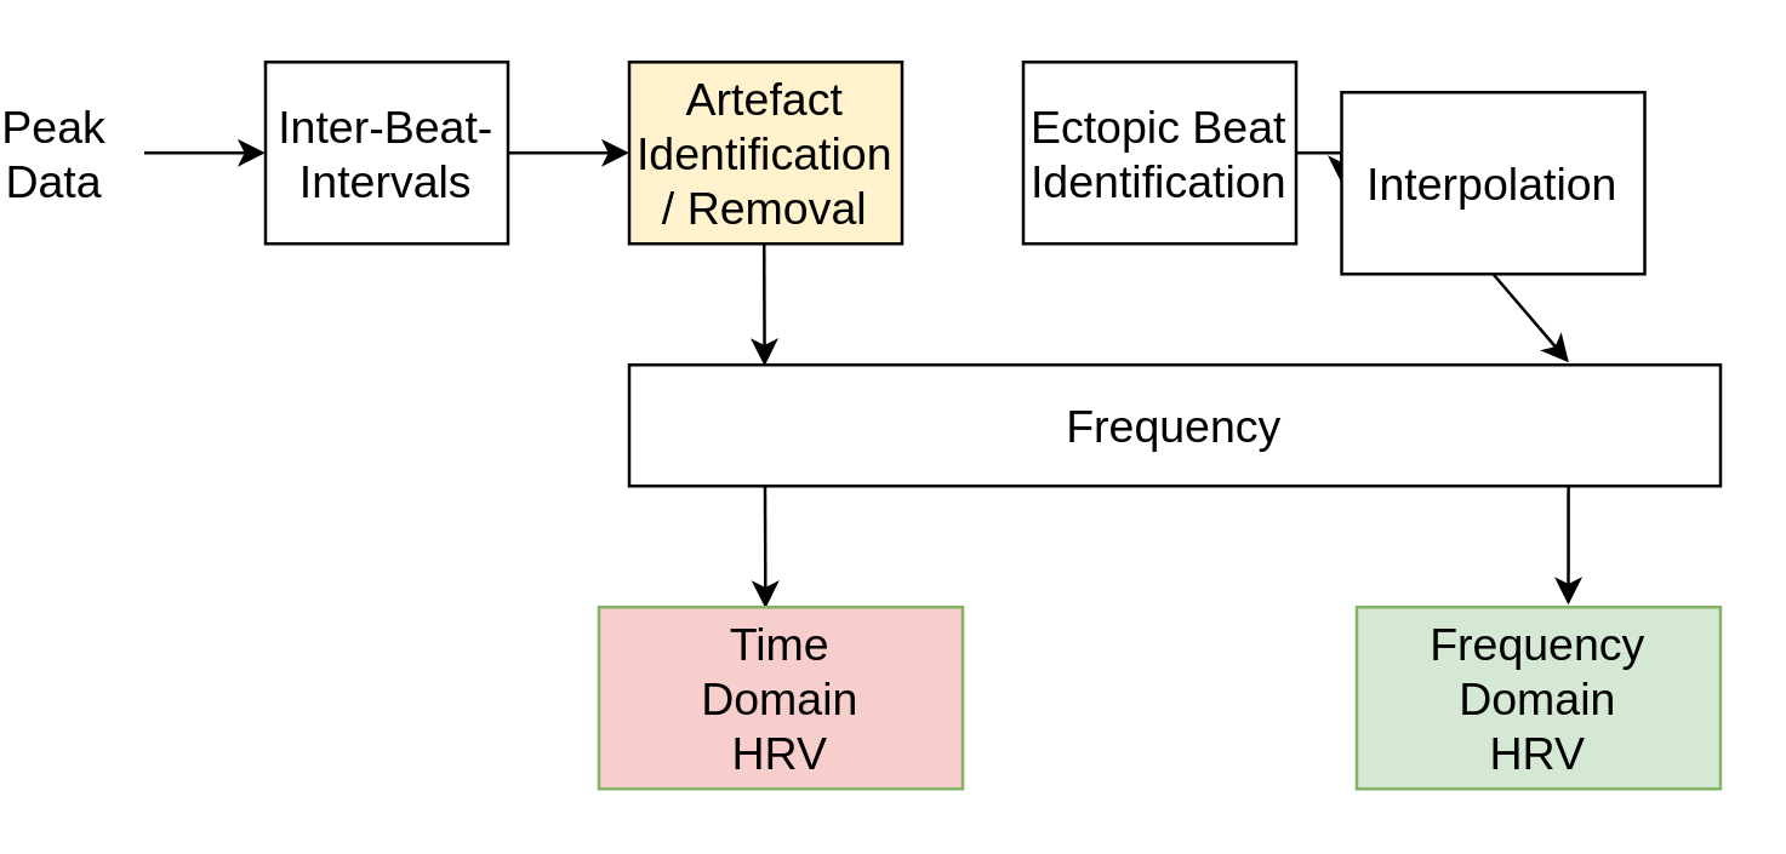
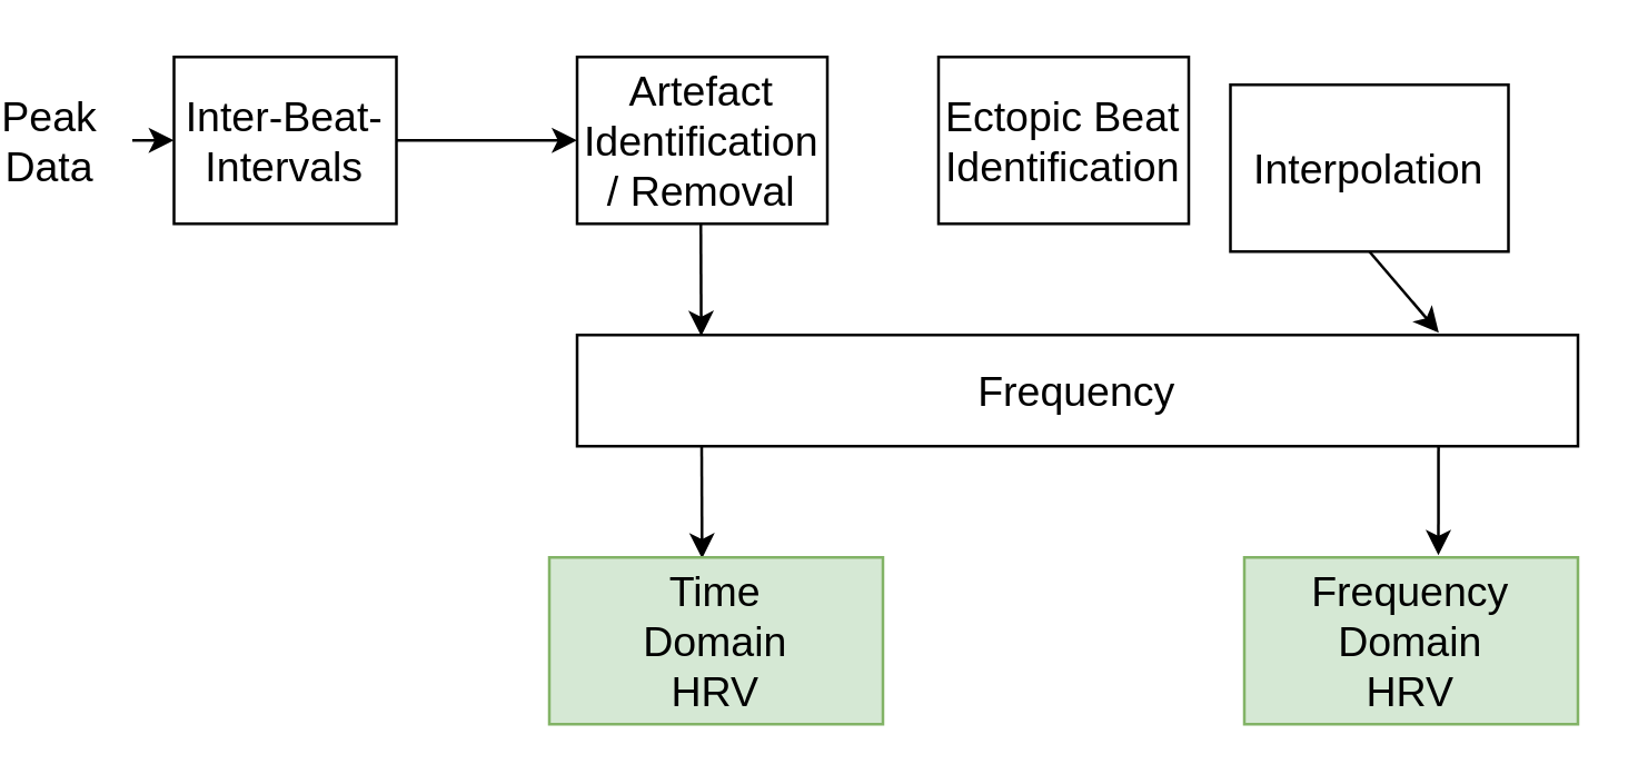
  <mxCell id="0" />
  <mxCell id="1" parent="0" />
  <mxCell id="2" style="edgeStyle=orthogonalEdgeStyle;rounded=0;orthogonalLoop=1;jettySize=auto;html=1;exitX=1;exitY=0.5;exitDx=0;exitDy=0;entryX=0;entryY=0.5;entryDx=0;entryDy=0;fontSize=15;" edge="1" parent="1" source="3" target="5"><mxGeometry relative="1" as="geometry" /></mxCell>
- <mxCell id="3" value="&lt;div&gt;Inter-Beat-Intervals&lt;br&gt;&lt;/div&gt;" style="rounded=0;whiteSpace=wrap;html=1;fontSize=15;" vertex="1" parent="1"><mxGeometry x="60" y="20" width="80" height="60" as="geometry" /></mxCell>
+ <mxCell id="3" value="&lt;div&gt;Inter-Beat-Intervals&lt;br&gt;&lt;/div&gt;" style="rounded=0;whiteSpace=wrap;html=1;fontSize=15;" vertex="1" parent="1"><mxGeometry x="35" y="20" width="80" height="60" as="geometry" /></mxCell>
  <mxCell id="4" value="&lt;div&gt;Peak&lt;/div&gt;&lt;div&gt;Data&lt;br&gt;&lt;/div&gt;" style="endArrow=classic;html=1;fontSize=15;entryX=0;entryY=0.5;entryDx=0;entryDy=0;" edge="1" parent="1" target="3"><mxGeometry x="-1" y="-30" width="50" height="50" relative="1" as="geometry"><mxPoint x="20" y="50" as="sourcePoint" /><mxPoint x="110" y="100" as="targetPoint" /><mxPoint x="-30" y="-30" as="offset" /></mxGeometry></mxCell>
- <mxCell id="5" value="&lt;div&gt;Artefact&lt;/div&gt;&lt;div&gt;Identification&lt;/div&gt;&lt;div&gt;/ Removal&lt;br&gt;&lt;/div&gt;" style="rounded=0;whiteSpace=wrap;html=1;fontSize=15;fillColor=#fff2cc;" vertex="1" parent="1"><mxGeometry x="180" y="20" width="90" height="60" as="geometry" /></mxCell>
- <mxCell id="6" style="edgeStyle=orthogonalEdgeStyle;rounded=0;orthogonalLoop=1;jettySize=auto;html=1;exitX=1;exitY=0.5;exitDx=0;exitDy=0;entryX=0;entryY=0.5;entryDx=0;entryDy=0;fontSize=15;" edge="1" parent="1" source="7" target="8"><mxGeometry relative="1" as="geometry" /></mxCell>
+ <mxCell id="5" value="&lt;div&gt;Artefact&lt;/div&gt;&lt;div&gt;Identification&lt;/div&gt;&lt;div&gt;/ Removal&lt;br&gt;&lt;/div&gt;" style="rounded=0;whiteSpace=wrap;html=1;fontSize=15;" vertex="1" parent="1"><mxGeometry x="180" y="20" width="90" height="60" as="geometry" /></mxCell>
  <mxCell id="7" value="&lt;div&gt;Ectopic Beat&lt;/div&gt;&lt;div&gt;Identification&lt;br&gt;&lt;/div&gt;" style="rounded=0;whiteSpace=wrap;html=1;fontSize=15;" vertex="1" parent="1"><mxGeometry x="310" y="20" width="90" height="60" as="geometry" /></mxCell>
  <mxCell id="8" value="&lt;div&gt;Interpolation&lt;/div&gt;" style="rounded=0;whiteSpace=wrap;html=1;fontSize=15;" vertex="1" parent="1"><mxGeometry x="415" y="30" width="100" height="60" as="geometry" /></mxCell>
  <mxCell id="9" value="" style="endArrow=classic;html=1;fontSize=15;entryX=0.124;entryY=0.01;entryDx=0;entryDy=0;entryPerimeter=0;" edge="1" parent="1" target="11"><mxGeometry width="50" height="50" relative="1" as="geometry"><mxPoint x="224.5" y="80" as="sourcePoint" /><mxPoint x="224.5" y="140" as="targetPoint" /></mxGeometry></mxCell>
  <mxCell id="10" value="" style="endArrow=classic;html=1;fontSize=15;exitX=0.5;exitY=1;exitDx=0;exitDy=0;entryX=0.861;entryY=-0.02;entryDx=0;entryDy=0;entryPerimeter=0;" edge="1" parent="1" source="8" target="11"><mxGeometry width="50" height="50" relative="1" as="geometry"><mxPoint x="465" y="160" as="sourcePoint" /><mxPoint x="490" y="140" as="targetPoint" /></mxGeometry></mxCell>
  <mxCell id="11" value="Frequency" style="rounded=0;whiteSpace=wrap;html=1;fontSize=15;" vertex="1" parent="1"><mxGeometry x="180" y="120" width="360" height="40" as="geometry" /></mxCell>
  <mxCell id="12" value="" style="endArrow=classic;html=1;fontSize=15;entryX=0.124;entryY=0.01;entryDx=0;entryDy=0;entryPerimeter=0;" edge="1" parent="1"><mxGeometry width="50" height="50" relative="1" as="geometry"><mxPoint x="224.8" y="160" as="sourcePoint" /><mxPoint x="224.94" y="200.4" as="targetPoint" /></mxGeometry></mxCell>
  <mxCell id="13" value="" style="endArrow=classic;html=1;fontSize=15;exitX=0.5;exitY=1;exitDx=0;exitDy=0;entryX=0.861;entryY=-0.02;entryDx=0;entryDy=0;entryPerimeter=0;" edge="1" parent="1"><mxGeometry width="50" height="50" relative="1" as="geometry"><mxPoint x="489.84" y="160" as="sourcePoint" /><mxPoint x="489.8" y="199.2" as="targetPoint" /></mxGeometry></mxCell>
- <mxCell id="14" value="&lt;div&gt;Time &lt;br&gt;&lt;/div&gt;&lt;div&gt;Domain&lt;/div&gt;&lt;div&gt;HRV&lt;br&gt;&lt;/div&gt;" style="rounded=0;whiteSpace=wrap;html=1;fontSize=15;fillColor=#f8cecc;strokeColor=#82b366;" vertex="1" parent="1"><mxGeometry x="170" y="200" width="120" height="60" as="geometry" /></mxCell>
+ <mxCell id="14" value="&lt;div&gt;Time &lt;br&gt;&lt;/div&gt;&lt;div&gt;Domain&lt;/div&gt;&lt;div&gt;HRV&lt;br&gt;&lt;/div&gt;" style="rounded=0;whiteSpace=wrap;html=1;fontSize=15;fillColor=#d5e8d4;strokeColor=#82b366;" vertex="1" parent="1"><mxGeometry x="170" y="200" width="120" height="60" as="geometry" /></mxCell>
  <mxCell id="15" value="&lt;div&gt;Frequency Domain&lt;/div&gt;&lt;div&gt;HRV&lt;br&gt;&lt;/div&gt;" style="rounded=0;whiteSpace=wrap;html=1;fontSize=15;fillColor=#d5e8d4;strokeColor=#82b366;" vertex="1" parent="1"><mxGeometry x="420" y="200" width="120" height="60" as="geometry" /></mxCell>
